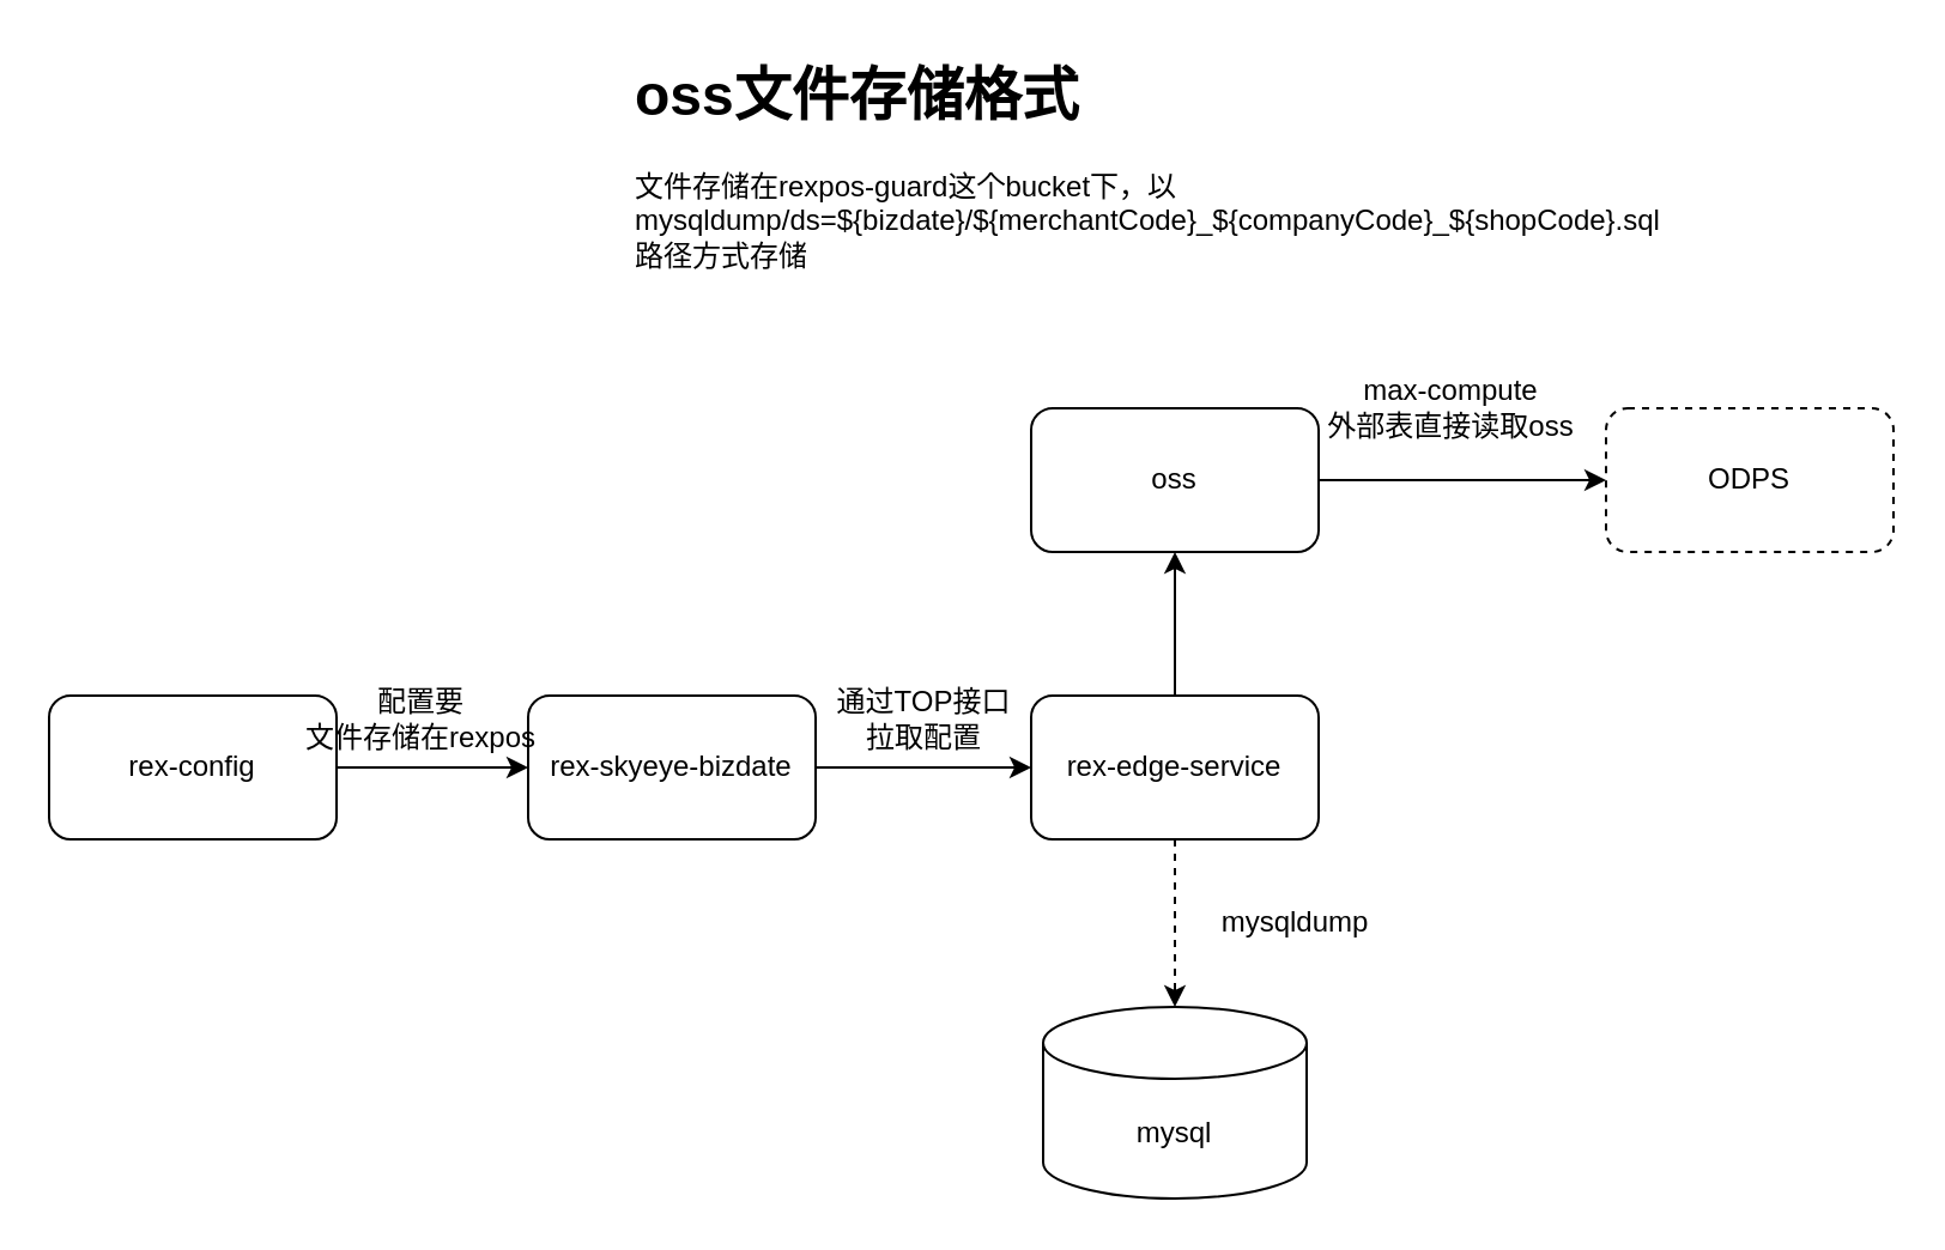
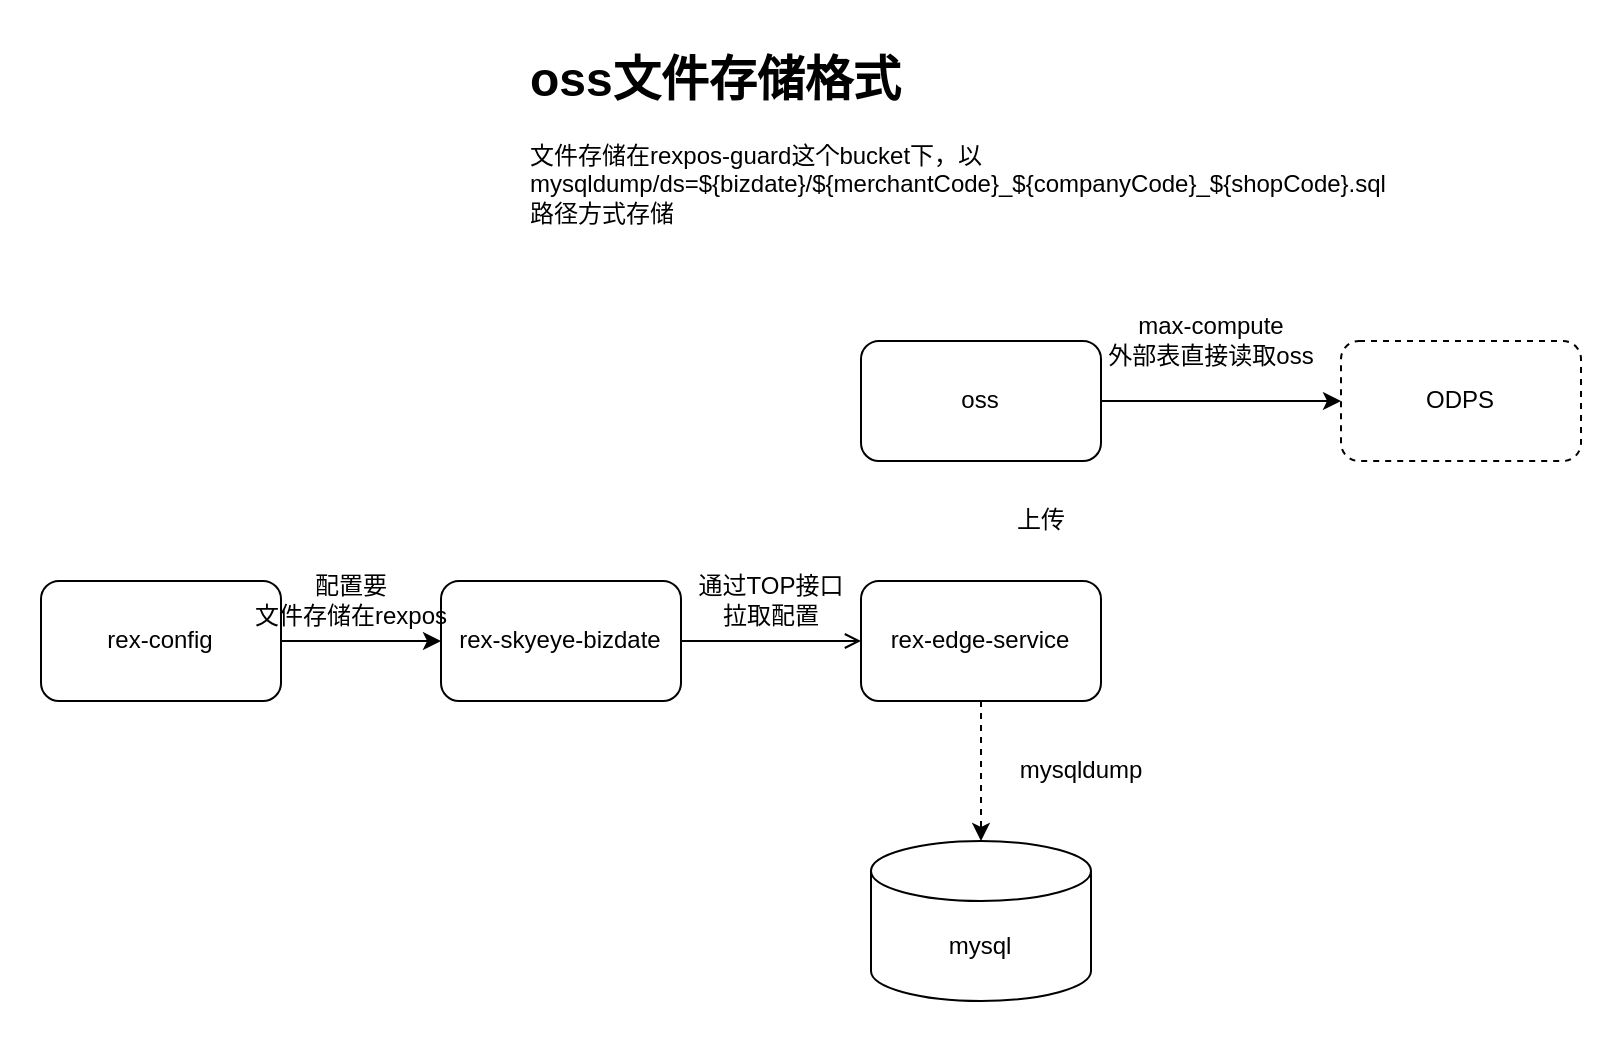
  <mxCell id="0" />
  <mxCell id="1" parent="0" />
  <mxCell id="2" value="rex-edge-service" style="rounded=1;whiteSpace=wrap;html=1;" vertex="1" parent="1"><mxGeometry x="430" y="290" width="120" height="60" as="geometry" /></mxCell>
  <mxCell id="3" value="mysql" style="shape=cylinder3;whiteSpace=wrap;html=1;boundedLbl=1;backgroundOutline=1;size=15;" vertex="1" parent="1"><mxGeometry x="435" y="420" width="110" height="80" as="geometry" /></mxCell>
  <mxCell id="4" value="" style="endArrow=classic;html=1;rounded=0;exitX=0.5;exitY=1;exitDx=0;exitDy=0;dashed=1;" edge="1" parent="1" source="2" target="3"><mxGeometry width="50" height="50" relative="1" as="geometry"><mxPoint x="670" y="440" as="sourcePoint" /><mxPoint x="720" y="390" as="targetPoint" /></mxGeometry></mxCell>
  <mxCell id="5" value="mysqldump" style="text;html=1;align=center;verticalAlign=middle;resizable=0;points=[];autosize=1;strokeColor=none;fillColor=none;" vertex="1" parent="1"><mxGeometry x="500" y="370" width="80" height="30" as="geometry" /></mxCell>
  <mxCell id="6" value="" style="edgeStyle=orthogonalEdgeStyle;rounded=0;orthogonalLoop=1;jettySize=auto;html=1;" edge="1" parent="1" source="7" target="17"><mxGeometry relative="1" as="geometry" /></mxCell>
  <mxCell id="7" value="oss" style="rounded=1;whiteSpace=wrap;html=1;" vertex="1" parent="1"><mxGeometry x="430" y="170" width="120" height="60" as="geometry" /></mxCell>
- <mxCell id="8" value="" style="endArrow=classic;html=1;rounded=0;exitX=0.5;exitY=0;exitDx=0;exitDy=0;entryX=0.5;entryY=1;entryDx=0;entryDy=0;" edge="1" parent="1" source="2" target="7"><mxGeometry width="50" height="50" relative="1" as="geometry"><mxPoint x="650" y="390" as="sourcePoint" /><mxPoint x="700" y="340" as="targetPoint" /></mxGeometry></mxCell>
  <mxCell id="9" value="rex-skyeye-bizdate" style="rounded=1;whiteSpace=wrap;html=1;" vertex="1" parent="1"><mxGeometry x="220" y="290" width="120" height="60" as="geometry" /></mxCell>
- <mxCell id="10" value="" style="endArrow=classic;html=1;rounded=0;exitX=1;exitY=0.5;exitDx=0;exitDy=0;entryX=0;entryY=0.5;entryDx=0;entryDy=0;" edge="1" parent="1" source="9" target="2"><mxGeometry width="50" height="50" relative="1" as="geometry"><mxPoint x="130" y="490" as="sourcePoint" /><mxPoint x="180" y="440" as="targetPoint" /></mxGeometry></mxCell>
+ <mxCell id="10" value="" style="endArrow=open;html=1;rounded=0;exitX=1;exitY=0.5;exitDx=0;exitDy=0;entryX=0;entryY=0.5;entryDx=0;entryDy=0;" edge="1" parent="1" source="9" target="2"><mxGeometry width="50" height="50" relative="1" as="geometry"><mxPoint x="130" y="490" as="sourcePoint" /><mxPoint x="180" y="440" as="targetPoint" /></mxGeometry></mxCell>
  <mxCell id="11" value="通过TOP接口&lt;br&gt;拉取配置" style="text;html=1;align=center;verticalAlign=middle;resizable=0;points=[];autosize=1;strokeColor=none;fillColor=none;" vertex="1" parent="1"><mxGeometry x="335" y="280" width="100" height="40" as="geometry" /></mxCell>
  <mxCell id="12" value="" style="edgeStyle=orthogonalEdgeStyle;rounded=0;orthogonalLoop=1;jettySize=auto;html=1;" edge="1" parent="1" source="13" target="9"><mxGeometry relative="1" as="geometry" /></mxCell>
  <mxCell id="13" value="rex-config" style="rounded=1;whiteSpace=wrap;html=1;" vertex="1" parent="1"><mxGeometry x="20" y="290" width="120" height="60" as="geometry" /></mxCell>
  <mxCell id="14" value="配置要&lt;br&gt;文件存储在rexpos" style="text;html=1;align=center;verticalAlign=middle;resizable=0;points=[];autosize=1;strokeColor=none;fillColor=none;" vertex="1" parent="1"><mxGeometry x="130" y="280" width="90" height="40" as="geometry" /></mxCell>
+ <mxCell id="15" value="上传" style="text;html=1;align=center;verticalAlign=middle;resizable=0;points=[];autosize=1;strokeColor=none;fillColor=none;" vertex="1" parent="1"><mxGeometry x="495" y="245" width="50" height="30" as="geometry" /></mxCell>
  <mxCell id="16" value="&lt;h1&gt;oss文件存储格式&lt;/h1&gt;&lt;div&gt;文件存储在rexpos-guard这个bucket下，以&lt;/div&gt;&lt;div&gt;mysqldump/ds=${bizdate}/${merchantCode}_${companyCode}_${shopCode}.sql&lt;/div&gt;&lt;div&gt;路径方式存储&lt;/div&gt;" style="text;html=1;strokeColor=none;fillColor=none;spacing=5;spacingTop=-20;whiteSpace=wrap;overflow=hidden;rounded=0;" vertex="1" parent="1"><mxGeometry x="260" y="20" width="530" height="120" as="geometry" /></mxCell>
  <mxCell id="17" value="ODPS" style="rounded=1;whiteSpace=wrap;html=1;dashed=1;" vertex="1" parent="1"><mxGeometry x="670" y="170" width="120" height="60" as="geometry" /></mxCell>
  <mxCell id="18" value="max-compute&lt;br&gt;外部表直接读取oss" style="text;html=1;align=center;verticalAlign=middle;resizable=0;points=[];autosize=1;strokeColor=none;fillColor=none;" vertex="1" parent="1"><mxGeometry x="540" y="150" width="130" height="40" as="geometry" /></mxCell>
